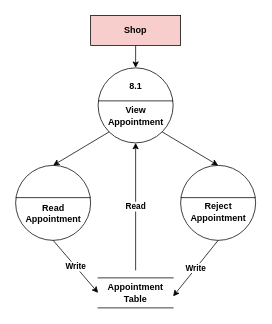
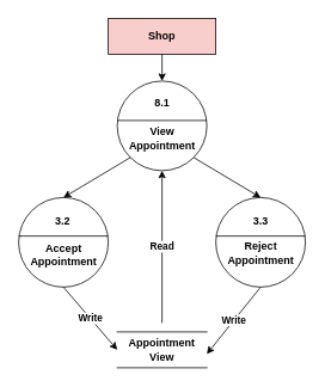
  <mxCell id="0" />
  <mxCell id="1" parent="0" />
  <mxCell id="2" style="edgeStyle=orthogonalEdgeStyle;rounded=0;orthogonalLoop=1;jettySize=auto;html=1;exitX=0.5;exitY=1;exitDx=0;exitDy=0;" parent="1" source="3" edge="1"><mxGeometry relative="1" as="geometry"><mxPoint x="180" y="90" as="targetPoint" /></mxGeometry></mxCell>
  <mxCell id="3" value="&lt;b&gt;Shop&lt;/b&gt;" style="rounded=0;whiteSpace=wrap;html=1;fillColor=#f8cecc;" parent="1" vertex="1"><mxGeometry x="120" y="20" width="120" height="40" as="geometry" /></mxCell>
  <mxCell id="4" value="" style="ellipse;whiteSpace=wrap;html=1;aspect=fixed;" parent="1" vertex="1"><mxGeometry x="130" y="90" width="100" height="100" as="geometry" /></mxCell>
  <mxCell id="5" value="" style="endArrow=none;html=1;rounded=0;exitX=0;exitY=0.5;exitDx=0;exitDy=0;entryX=1;entryY=0.5;entryDx=0;entryDy=0;" parent="1" edge="1"><mxGeometry width="50" height="50" relative="1" as="geometry"><mxPoint x="130" y="134" as="sourcePoint" /><mxPoint x="230" y="134" as="targetPoint" /></mxGeometry></mxCell>
  <mxCell id="6" value="&lt;b&gt;8.1&lt;/b&gt;" style="text;html=1;resizable=0;autosize=1;align=center;verticalAlign=middle;points=[];fillColor=none;strokeColor=none;rounded=0;" parent="1" vertex="1"><mxGeometry x="165" y="104" width="30" height="20" as="geometry" /></mxCell>
  <mxCell id="7" value="&lt;b&gt;View&lt;br&gt;Appointment&lt;br&gt;&lt;/b&gt;" style="text;html=1;resizable=0;autosize=1;align=center;verticalAlign=middle;points=[];fillColor=none;strokeColor=none;rounded=0;" parent="1" vertex="1"><mxGeometry x="130" y="139" width="100" height="30" as="geometry" /></mxCell>
  <mxCell id="8" value="" style="ellipse;whiteSpace=wrap;html=1;aspect=fixed;" parent="1" vertex="1"><mxGeometry x="20" y="220" width="100" height="100" as="geometry" /></mxCell>
  <mxCell id="9" value="" style="endArrow=none;html=1;rounded=0;exitX=0;exitY=0.5;exitDx=0;exitDy=0;entryX=1;entryY=0.5;entryDx=0;entryDy=0;" parent="1" edge="1"><mxGeometry width="50" height="50" relative="1" as="geometry"><mxPoint x="20" y="263" as="sourcePoint" /><mxPoint x="120" y="263" as="targetPoint" /></mxGeometry></mxCell>
- <mxCell id="11" value="&lt;b&gt;Read&lt;br&gt;Appointment&lt;br&gt;&lt;/b&gt;" style="text;html=1;resizable=0;autosize=1;align=center;verticalAlign=middle;points=[];fillColor=none;strokeColor=none;rounded=0;" parent="1" vertex="1"><mxGeometry x="25" y="269" width="90" height="30" as="geometry" /></mxCell>
+ <mxCell id="10" value="&lt;b&gt;3.2&lt;/b&gt;" style="text;html=1;resizable=0;autosize=1;align=center;verticalAlign=middle;points=[];fillColor=none;strokeColor=none;rounded=0;" parent="1" vertex="1"><mxGeometry x="54" y="236" width="30" height="20" as="geometry" /></mxCell>
+ <mxCell id="11" value="&lt;b&gt;Accept&lt;br&gt;Appointment&lt;br&gt;&lt;/b&gt;" style="text;html=1;resizable=0;autosize=1;align=center;verticalAlign=middle;points=[];fillColor=none;strokeColor=none;rounded=0;" parent="1" vertex="1"><mxGeometry x="25" y="269" width="90" height="30" as="geometry" /></mxCell>
  <mxCell id="12" value="" style="ellipse;whiteSpace=wrap;html=1;aspect=fixed;" parent="1" vertex="1"><mxGeometry x="240" y="220" width="100" height="100" as="geometry" /></mxCell>
  <mxCell id="13" value="" style="endArrow=none;html=1;rounded=0;exitX=0;exitY=0.5;exitDx=0;exitDy=0;entryX=1;entryY=0.5;entryDx=0;entryDy=0;" parent="1" edge="1"><mxGeometry width="50" height="50" relative="1" as="geometry"><mxPoint x="240" y="263" as="sourcePoint" /><mxPoint x="340" y="263" as="targetPoint" /></mxGeometry></mxCell>
+ <mxCell id="14" value="&lt;b&gt;3.3&lt;/b&gt;" style="text;html=1;resizable=0;autosize=1;align=center;verticalAlign=middle;points=[];fillColor=none;strokeColor=none;rounded=0;" parent="1" vertex="1"><mxGeometry x="275" y="236" width="30" height="20" as="geometry" /></mxCell>
  <mxCell id="15" value="&lt;b&gt;Reject&lt;br&gt;Appointment&lt;br&gt;&lt;/b&gt;" style="text;html=1;resizable=0;autosize=1;align=center;verticalAlign=middle;points=[];fillColor=none;strokeColor=none;rounded=0;" parent="1" vertex="1"><mxGeometry x="245" y="267" width="90" height="30" as="geometry" /></mxCell>
  <mxCell id="16" value="" style="endArrow=classic;html=1;rounded=0;exitX=0;exitY=1;exitDx=0;exitDy=0;entryX=0.5;entryY=0;entryDx=0;entryDy=0;" parent="1" source="4" target="8" edge="1"><mxGeometry width="50" height="50" relative="1" as="geometry"><mxPoint x="240" y="240" as="sourcePoint" /><mxPoint x="290" y="190" as="targetPoint" /></mxGeometry></mxCell>
  <mxCell id="17" value="" style="endArrow=classic;html=1;rounded=0;exitX=1;exitY=1;exitDx=0;exitDy=0;entryX=0.5;entryY=0;entryDx=0;entryDy=0;" parent="1" source="4" target="12" edge="1"><mxGeometry width="50" height="50" relative="1" as="geometry"><mxPoint x="240" y="240" as="sourcePoint" /><mxPoint x="290" y="190" as="targetPoint" /></mxGeometry></mxCell>
- <mxCell id="18" value="&lt;b&gt;Appointment&lt;br&gt;Table&lt;br&gt;&lt;/b&gt;" style="shape=partialRectangle;whiteSpace=wrap;html=1;left=0;right=0;fillColor=none;" parent="1" vertex="1"><mxGeometry x="130" y="370" width="100" height="40" as="geometry" /></mxCell>
+ <mxCell id="18" value="&lt;b&gt;Appointment&lt;br&gt;View&lt;br&gt;&lt;/b&gt;" style="shape=partialRectangle;whiteSpace=wrap;html=1;left=0;right=0;fillColor=none;" parent="1" vertex="1"><mxGeometry x="130" y="370" width="100" height="40" as="geometry" /></mxCell>
  <mxCell id="19" value="&lt;b&gt;Read&lt;/b&gt;" style="endArrow=classic;html=1;rounded=0;entryX=0.5;entryY=1;entryDx=0;entryDy=0;" parent="1" target="4" edge="1"><mxGeometry width="50" height="50" relative="1" as="geometry"><mxPoint x="180" y="360" as="sourcePoint" /><mxPoint x="290" y="190" as="targetPoint" /></mxGeometry></mxCell>
  <mxCell id="20" value="&lt;b&gt;Write&lt;/b&gt;" style="endArrow=classic;html=1;rounded=0;exitX=1;exitY=1;exitDx=0;exitDy=0;entryX=0;entryY=0.5;entryDx=0;entryDy=0;" parent="1" target="18" edge="1"><mxGeometry width="50" height="50" relative="1" as="geometry"><mxPoint x="69.995" y="319.995" as="sourcePoint" /><mxPoint x="144.64" y="364.64" as="targetPoint" /></mxGeometry></mxCell>
  <mxCell id="21" value="&lt;b&gt;Write&lt;/b&gt;" style="endArrow=classic;html=1;rounded=0;exitX=0.5;exitY=1;exitDx=0;exitDy=0;entryX=0.5;entryY=0;entryDx=0;entryDy=0;" parent="1" source="12" edge="1"><mxGeometry width="50" height="50" relative="1" as="geometry"><mxPoint x="304.645" y="349.995" as="sourcePoint" /><mxPoint x="230" y="394.64" as="targetPoint" /></mxGeometry></mxCell>
